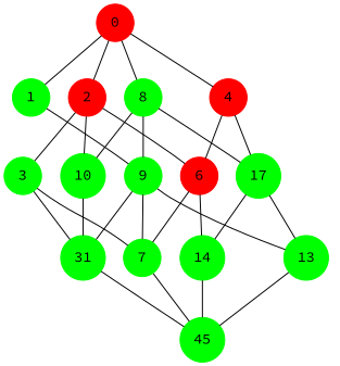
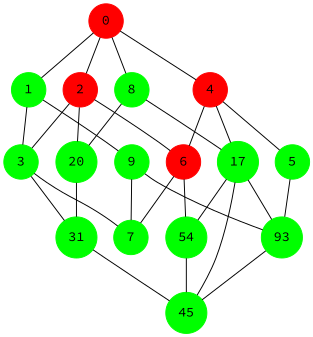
  digraph {
    fontname="Source Code Pro"
    rankdir=BT
    node [color="#00FF00" fontname="Source Code Pro" shape=circle style=filled]
    edge [dir=none fontname="Source Code Pro"]
    0 [color="#FF0000"]
    1
    2 [color="#FF0000"]
    3
    4 [color="#FF0000"]
+   5
    6 [color="#FF0000"]
    7
    9
    8
-   10
+   10 [label=20]
    n12 [label=31]
    n13 [label=17]
-   13
-   14
+   13 [label=93]
+   14 [label=54]
    n16 [label=45]
    1 -> 0
    2 -> 0
+   3 -> 1
    3 -> 2
    4 -> 0
+   5 -> 4
    6 -> 2
    6 -> 4
    7 -> 3
    7 -> 6
    7 -> 9
    9 -> 1
-   9 -> 8
    8 -> 0
    10 -> 2
    10 -> 8
    n12 -> 3
-   n12 -> 9
    n12 -> 10
    n13 -> 4
    n13 -> 8
+   13 -> 5
    13 -> 9
    13 -> n13
    14 -> 6
    14 -> n13
-   n16 -> 7
+   n16 -> n13
    n16 -> n12
    n16 -> 13
    n16 -> 14
  }
